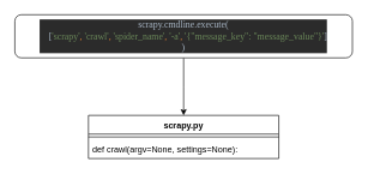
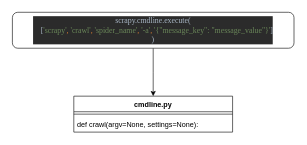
  <mxCell id="0" />
  <mxCell id="1" parent="0" />
  <mxCell id="2" value="" style="edgeStyle=orthogonalEdgeStyle;rounded=0;orthogonalLoop=1;jettySize=auto;html=1;" edge="1" parent="1" source="3"><mxGeometry relative="1" as="geometry"><mxPoint x="255" y="160" as="targetPoint" /></mxGeometry></mxCell>
  <mxCell id="3" value="&lt;pre style=&quot;background-color:#2b2b2b;color:#a9b7c6;font-family:'JetBrains Mono';font-size:9.8pt;&quot;&gt;scrapy.cmdline.execute(&lt;br&gt;    [&lt;span style=&quot;color:#6a8759;&quot;&gt;'scrapy'&lt;/span&gt;&lt;span style=&quot;color:#cc7832;&quot;&gt;, &lt;/span&gt;&lt;span style=&quot;color:#6a8759;&quot;&gt;'crawl'&lt;/span&gt;&lt;span style=&quot;color:#cc7832;&quot;&gt;, &lt;/span&gt;&lt;span style=&quot;color:#6a8759;&quot;&gt;'spider_name'&lt;/span&gt;&lt;span style=&quot;color:#cc7832;&quot;&gt;, &lt;/span&gt;&lt;span style=&quot;color:#6a8759;&quot;&gt;'-a'&lt;/span&gt;&lt;span style=&quot;color:#cc7832;&quot;&gt;, &lt;/span&gt;&lt;span style=&quot;color:#6a8759;&quot;&gt;'{&quot;message_key&quot;: &quot;message_value&quot;}'&lt;/span&gt;]&lt;br&gt;)&lt;/pre&gt;" style="rounded=1;whiteSpace=wrap;html=1;" vertex="1" parent="1"><mxGeometry x="20" y="20" width="470" height="60" as="geometry" /></mxCell>
- <mxCell id="4" value="scrapy.py" style="swimlane;fontStyle=1;align=center;verticalAlign=top;childLayout=stackLayout;horizontal=1;startSize=26;horizontalStack=0;resizeParent=1;resizeParentMax=0;resizeLast=0;collapsible=1;marginBottom=0;" vertex="1" parent="1"><mxGeometry x="122.5" y="160" width="265" height="60" as="geometry" /></mxCell>
+ <mxCell id="4" value="cmdline.py" style="swimlane;fontStyle=1;align=center;verticalAlign=top;childLayout=stackLayout;horizontal=1;startSize=26;horizontalStack=0;resizeParent=1;resizeParentMax=0;resizeLast=0;collapsible=1;marginBottom=0;" vertex="1" parent="1"><mxGeometry x="122.5" y="160" width="265" height="60" as="geometry" /></mxCell>
  <mxCell id="5" value="" style="line;strokeWidth=1;fillColor=none;align=left;verticalAlign=middle;spacingTop=-1;spacingLeft=3;spacingRight=3;rotatable=0;labelPosition=right;points=[];portConstraint=eastwest;" vertex="1" parent="4"><mxGeometry y="26" width="265" height="8" as="geometry" /></mxCell>
  <mxCell id="6" value="def crawl(argv=None, settings=None):" style="text;strokeColor=none;fillColor=none;align=left;verticalAlign=top;spacingLeft=4;spacingRight=4;overflow=hidden;rotatable=0;points=[[0,0.5],[1,0.5]];portConstraint=eastwest;" vertex="1" parent="4"><mxGeometry y="34" width="265" height="26" as="geometry" /></mxCell>
